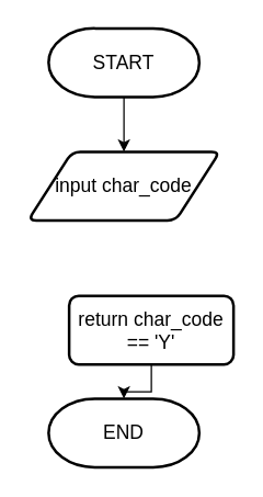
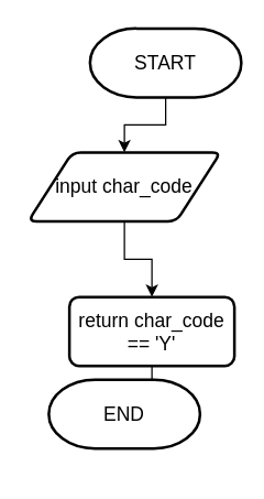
  <mxCell id="0" />
  <mxCell id="1" parent="0" />
  <mxCell id="2" value="" style="edgeStyle=orthogonalEdgeStyle;rounded=0;orthogonalLoop=1;jettySize=auto;html=1;fontSize=14;" edge="1" parent="1" source="3" target="5"><mxGeometry relative="1" as="geometry" /></mxCell>
- <mxCell id="3" value="START" style="strokeWidth=2;html=1;shape=mxgraph.flowchart.terminator;whiteSpace=wrap;fontSize=14;" vertex="1" parent="1"><mxGeometry x="35" y="20" width="110" height="50" as="geometry" /></mxCell>
+ <mxCell id="3" value="START" style="strokeWidth=2;html=1;shape=mxgraph.flowchart.terminator;whiteSpace=wrap;fontSize=14;" vertex="1" parent="1"><mxGeometry x="65" y="20" width="110" height="50" as="geometry" /></mxCell>
+ <mxCell id="4" value="" style="edgeStyle=orthogonalEdgeStyle;rounded=0;orthogonalLoop=1;jettySize=auto;html=1;fontSize=14;" edge="1" parent="1" source="5" target="7"><mxGeometry relative="1" as="geometry" /></mxCell>
  <mxCell id="5" value="input char_code" style="shape=parallelogram;html=1;strokeWidth=2;perimeter=parallelogramPerimeter;whiteSpace=wrap;rounded=1;arcSize=12;size=0.23;fontSize=14;" vertex="1" parent="1"><mxGeometry x="20" y="110" width="140" height="50" as="geometry" /></mxCell>
  <mxCell id="6" value="" style="edgeStyle=orthogonalEdgeStyle;rounded=0;orthogonalLoop=1;jettySize=auto;html=1;fontSize=14;" edge="1" parent="1" source="7" target="8"><mxGeometry relative="1" as="geometry" /></mxCell>
  <mxCell id="7" value="return char_code == 'Y'" style="rounded=1;whiteSpace=wrap;html=1;absoluteArcSize=1;arcSize=14;strokeWidth=2;fontSize=14;" vertex="1" parent="1"><mxGeometry x="50" y="215" width="120" height="50" as="geometry" /></mxCell>
- <mxCell id="8" value="END" style="strokeWidth=2;html=1;shape=mxgraph.flowchart.terminator;whiteSpace=wrap;fontSize=14;" vertex="1" parent="1"><mxGeometry x="35" y="290" width="110" height="50" as="geometry" /></mxCell>
+ <mxCell id="8" value="END" style="strokeWidth=2;html=1;shape=mxgraph.flowchart.terminator;whiteSpace=wrap;fontSize=14;" vertex="1" parent="1"><mxGeometry x="35" y="275" width="110" height="50" as="geometry" /></mxCell>
